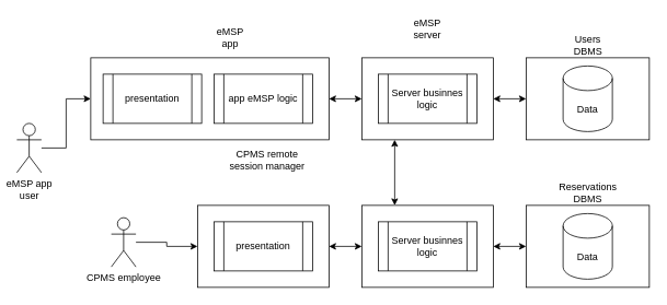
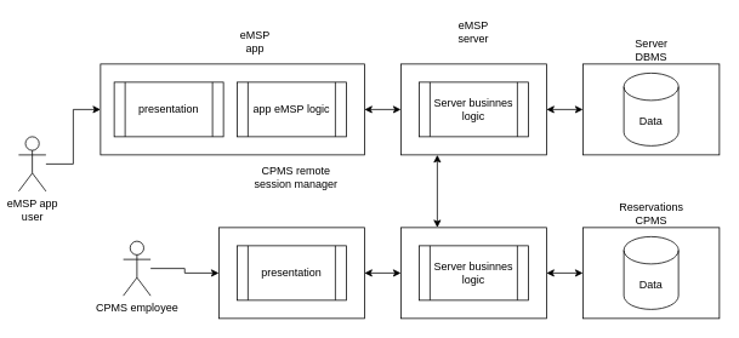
  <mxCell id="0" />
  <mxCell id="1" parent="0" />
  <mxCell id="2" value="" style="rounded=0;whiteSpace=wrap;html=1;" parent="1" vertex="1"><mxGeometry x="440" y="70" width="160" height="100" as="geometry" /></mxCell>
  <mxCell id="3" value="Server businnes logic" style="shape=process;whiteSpace=wrap;html=1;backgroundOutline=1;" parent="1" vertex="1"><mxGeometry x="460" y="90" width="120" height="60" as="geometry" /></mxCell>
  <mxCell id="4" value="" style="rounded=0;whiteSpace=wrap;html=1;" parent="1" vertex="1"><mxGeometry x="640" y="70" width="150" height="100" as="geometry" /></mxCell>
- <mxCell id="5" value="Users&lt;br&gt;DBMS" style="text;html=1;align=center;verticalAlign=middle;resizable=0;points=[];autosize=1;strokeColor=none;fillColor=none;" parent="1" vertex="1"><mxGeometry x="685" y="35" width="60" height="40" as="geometry" /></mxCell>
+ <mxCell id="5" value="Server&lt;br&gt;DBMS" style="text;html=1;align=center;verticalAlign=middle;resizable=0;points=[];autosize=1;strokeColor=none;fillColor=none;" parent="1" vertex="1"><mxGeometry x="685" y="35" width="60" height="40" as="geometry" /></mxCell>
  <mxCell id="6" value="" style="rounded=0;whiteSpace=wrap;html=1;" parent="1" vertex="1"><mxGeometry x="110" y="70" width="290" height="100" as="geometry" /></mxCell>
  <mxCell id="7" value="eMSP &lt;br&gt;app" style="text;html=1;strokeColor=none;fillColor=none;align=center;verticalAlign=middle;whiteSpace=wrap;rounded=0;" parent="1" vertex="1"><mxGeometry x="250" y="30" width="60" height="30" as="geometry" /></mxCell>
  <mxCell id="8" value="presentation" style="shape=process;whiteSpace=wrap;html=1;backgroundOutline=1;" parent="1" vertex="1"><mxGeometry x="125" y="90" width="120" height="60" as="geometry" /></mxCell>
  <mxCell id="9" value="app eMSP logic" style="shape=process;whiteSpace=wrap;html=1;backgroundOutline=1;" parent="1" vertex="1"><mxGeometry x="260" y="90" width="120" height="60" as="geometry" /></mxCell>
  <mxCell id="10" value="eMSP server" style="text;html=1;strokeColor=none;fillColor=none;align=center;verticalAlign=middle;whiteSpace=wrap;rounded=0;" parent="1" vertex="1"><mxGeometry x="490" y="20" width="60" height="30" as="geometry" /></mxCell>
  <mxCell id="11" value="" style="endArrow=classic;startArrow=classic;html=1;rounded=0;entryX=0;entryY=0.5;entryDx=0;entryDy=0;exitX=1;exitY=0.5;exitDx=0;exitDy=0;" parent="1" source="6" target="2" edge="1"><mxGeometry width="50" height="50" relative="1" as="geometry"><mxPoint x="390" y="140" as="sourcePoint" /><mxPoint x="440" y="90" as="targetPoint" /></mxGeometry></mxCell>
  <mxCell id="12" value="" style="endArrow=classic;startArrow=classic;html=1;rounded=0;exitX=1;exitY=0.5;exitDx=0;exitDy=0;entryX=0;entryY=0.5;entryDx=0;entryDy=0;" parent="1" source="2" target="4" edge="1"><mxGeometry width="50" height="50" relative="1" as="geometry"><mxPoint x="600" y="140" as="sourcePoint" /><mxPoint x="650" y="90" as="targetPoint" /></mxGeometry></mxCell>
  <mxCell id="13" value="" style="rounded=0;whiteSpace=wrap;html=1;" parent="1" vertex="1"><mxGeometry x="440" y="250" width="160" height="100" as="geometry" /></mxCell>
  <mxCell id="14" value="Server businnes logic" style="shape=process;whiteSpace=wrap;html=1;backgroundOutline=1;" parent="1" vertex="1"><mxGeometry x="460" y="270" width="120" height="60" as="geometry" /></mxCell>
  <mxCell id="15" value="" style="rounded=0;whiteSpace=wrap;html=1;" parent="1" vertex="1"><mxGeometry x="640" y="250" width="150" height="100" as="geometry" /></mxCell>
- <mxCell id="16" value="Reservations&lt;br&gt;DBMS" style="text;html=1;align=center;verticalAlign=middle;resizable=0;points=[];autosize=1;strokeColor=none;fillColor=none;" parent="1" vertex="1"><mxGeometry x="670" y="215" width="90" height="40" as="geometry" /></mxCell>
+ <mxCell id="16" value="Reservations&lt;br&gt;CPMS" style="text;html=1;align=center;verticalAlign=middle;resizable=0;points=[];autosize=1;strokeColor=none;fillColor=none;" parent="1" vertex="1"><mxGeometry x="670" y="215" width="90" height="40" as="geometry" /></mxCell>
  <mxCell id="17" value="" style="rounded=0;whiteSpace=wrap;html=1;" parent="1" vertex="1"><mxGeometry x="240" y="250" width="160" height="100" as="geometry" /></mxCell>
  <mxCell id="18" value="CPMS remote &lt;br&gt;session manager" style="text;html=1;strokeColor=none;fillColor=none;align=center;verticalAlign=middle;whiteSpace=wrap;rounded=0;" parent="1" vertex="1"><mxGeometry x="260" y="180" width="130" height="30" as="geometry" /></mxCell>
  <mxCell id="19" value="presentation" style="shape=process;whiteSpace=wrap;html=1;backgroundOutline=1;" parent="1" vertex="1"><mxGeometry x="260" y="270" width="120" height="60" as="geometry" /></mxCell>
  <mxCell id="20" value="" style="endArrow=classic;startArrow=classic;html=1;rounded=0;entryX=0;entryY=0.5;entryDx=0;entryDy=0;exitX=1;exitY=0.5;exitDx=0;exitDy=0;" parent="1" source="17" target="13" edge="1"><mxGeometry width="50" height="50" relative="1" as="geometry"><mxPoint x="390" y="320" as="sourcePoint" /><mxPoint x="440" y="270" as="targetPoint" /></mxGeometry></mxCell>
  <mxCell id="21" value="" style="endArrow=classic;startArrow=classic;html=1;rounded=0;entryX=0;entryY=0.5;entryDx=0;entryDy=0;exitX=1;exitY=0.5;exitDx=0;exitDy=0;" parent="1" source="13" target="15" edge="1"><mxGeometry width="50" height="50" relative="1" as="geometry"><mxPoint x="600" y="320" as="sourcePoint" /><mxPoint x="650" y="270" as="targetPoint" /></mxGeometry></mxCell>
  <mxCell id="22" value="" style="endArrow=classic;startArrow=classic;html=1;rounded=0;entryX=0.25;entryY=1;entryDx=0;entryDy=0;exitX=0.25;exitY=0;exitDx=0;exitDy=0;" parent="1" source="13" target="2" edge="1"><mxGeometry width="50" height="50" relative="1" as="geometry"><mxPoint x="480" y="230" as="sourcePoint" /><mxPoint x="520" y="190" as="targetPoint" /></mxGeometry></mxCell>
  <mxCell id="23" value="Data" style="shape=cylinder3;whiteSpace=wrap;html=1;boundedLbl=1;backgroundOutline=1;size=15;" parent="1" vertex="1"><mxGeometry x="685" y="80" width="60" height="80" as="geometry" /></mxCell>
  <mxCell id="24" value="Data" style="shape=cylinder3;whiteSpace=wrap;html=1;boundedLbl=1;backgroundOutline=1;size=15;" parent="1" vertex="1"><mxGeometry x="685" y="260" width="60" height="80" as="geometry" /></mxCell>
  <mxCell id="25" style="edgeStyle=orthogonalEdgeStyle;rounded=0;orthogonalLoop=1;jettySize=auto;html=1;" parent="1" source="26" target="6" edge="1"><mxGeometry relative="1" as="geometry" /></mxCell>
  <mxCell id="26" value="eMSP app&lt;br&gt;user" style="shape=umlActor;verticalLabelPosition=bottom;verticalAlign=top;html=1;outlineConnect=0;" parent="1" vertex="1"><mxGeometry x="20" y="150" width="30" height="60" as="geometry" /></mxCell>
  <mxCell id="27" style="edgeStyle=orthogonalEdgeStyle;rounded=0;orthogonalLoop=1;jettySize=auto;html=1;entryX=0;entryY=0.5;entryDx=0;entryDy=0;" parent="1" source="28" target="17" edge="1"><mxGeometry relative="1" as="geometry" /></mxCell>
  <mxCell id="28" value="CPMS employee" style="shape=umlActor;verticalLabelPosition=bottom;verticalAlign=top;html=1;outlineConnect=0;" parent="1" vertex="1"><mxGeometry x="135" y="265" width="30" height="60" as="geometry" /></mxCell>
